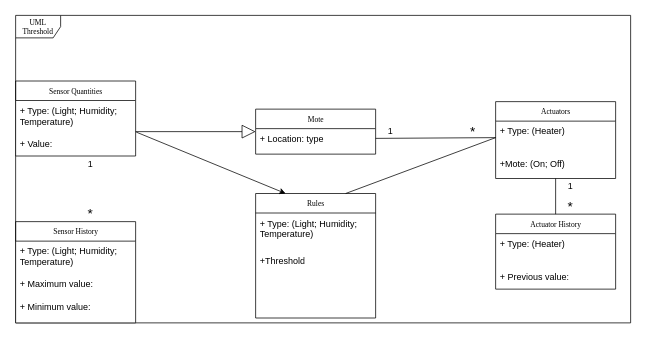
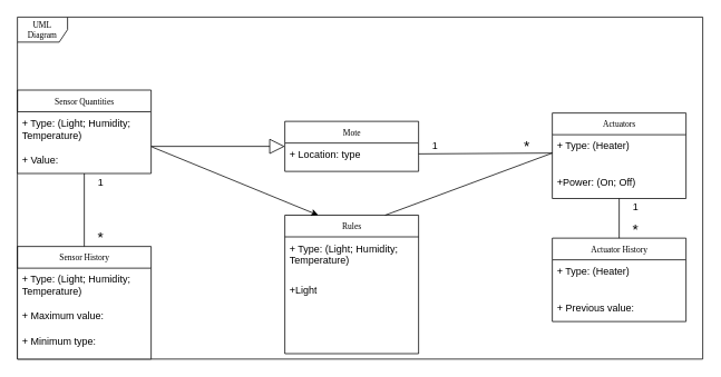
  <mxCell id="0" />
  <mxCell id="1" parent="0" />
- <mxCell id="2" value="UML Threshold" style="shape=umlFrame;whiteSpace=wrap;html=1;rounded=0;shadow=0;comic=0;labelBackgroundColor=none;strokeWidth=1;fontFamily=Verdana;fontSize=10;align=center;" parent="1" vertex="1"><mxGeometry x="20" y="20" width="820" height="410" as="geometry" /></mxCell>
+ <mxCell id="2" value="UML Diagram" style="shape=umlFrame;whiteSpace=wrap;html=1;rounded=0;shadow=0;comic=0;labelBackgroundColor=none;strokeWidth=1;fontFamily=Verdana;fontSize=10;align=center;" parent="1" vertex="1"><mxGeometry x="20" y="20" width="820" height="410" as="geometry" /></mxCell>
  <mxCell id="3" value="Sensor Quantities" style="swimlane;html=1;fontStyle=0;childLayout=stackLayout;horizontal=1;startSize=26;fillColor=none;horizontalStack=0;resizeParent=1;resizeLast=0;collapsible=1;marginBottom=0;swimlaneFillColor=#ffffff;rounded=0;shadow=0;comic=0;labelBackgroundColor=none;strokeWidth=1;fontFamily=Verdana;fontSize=10;align=center;" parent="1" vertex="1"><mxGeometry x="20" y="107.5" width="160" height="100" as="geometry" /></mxCell>
  <mxCell id="4" value="+ Type: (Light; Humidity; Temperature)" style="text;html=1;strokeColor=none;fillColor=none;align=left;verticalAlign=top;spacingLeft=4;spacingRight=4;whiteSpace=wrap;overflow=hidden;rotatable=0;points=[[0,0.5],[1,0.5]];portConstraint=eastwest;" parent="3" vertex="1"><mxGeometry y="26" width="160" height="44" as="geometry" /></mxCell>
  <mxCell id="5" value="+ Value:" style="text;html=1;strokeColor=none;fillColor=none;align=left;verticalAlign=top;spacingLeft=4;spacingRight=4;whiteSpace=wrap;overflow=hidden;rotatable=0;points=[[0,0.5],[1,0.5]];portConstraint=eastwest;" parent="3" vertex="1"><mxGeometry y="70" width="160" height="30" as="geometry" /></mxCell>
  <mxCell id="6" value="Actuators" style="swimlane;html=1;fontStyle=0;childLayout=stackLayout;horizontal=1;startSize=26;fillColor=none;horizontalStack=0;resizeParent=1;resizeLast=0;collapsible=1;marginBottom=0;swimlaneFillColor=#ffffff;rounded=0;shadow=0;comic=0;labelBackgroundColor=none;strokeWidth=1;fontFamily=Verdana;fontSize=10;align=center;" parent="1" vertex="1"><mxGeometry x="660" y="135" width="160" height="102.5" as="geometry" /></mxCell>
  <mxCell id="7" value="+ Type: (Heater)" style="text;html=1;strokeColor=none;fillColor=none;align=left;verticalAlign=top;spacingLeft=4;spacingRight=4;whiteSpace=wrap;overflow=hidden;rotatable=0;points=[[0,0.5],[1,0.5]];portConstraint=eastwest;" parent="6" vertex="1"><mxGeometry y="26" width="160" height="44" as="geometry" /></mxCell>
- <mxCell id="8" value="+Mote: (On; Off)" style="text;html=1;strokeColor=none;fillColor=none;align=left;verticalAlign=top;spacingLeft=4;spacingRight=4;whiteSpace=wrap;overflow=hidden;rotatable=0;points=[[0,0.5],[1,0.5]];portConstraint=eastwest;" parent="6" vertex="1"><mxGeometry y="70" width="160" height="30" as="geometry" /></mxCell>
+ <mxCell id="8" value="+Power: (On; Off)" style="text;html=1;strokeColor=none;fillColor=none;align=left;verticalAlign=top;spacingLeft=4;spacingRight=4;whiteSpace=wrap;overflow=hidden;rotatable=0;points=[[0,0.5],[1,0.5]];portConstraint=eastwest;" parent="6" vertex="1"><mxGeometry y="70" width="160" height="30" as="geometry" /></mxCell>
  <mxCell id="9" value="Mote" style="swimlane;html=1;fontStyle=0;childLayout=stackLayout;horizontal=1;startSize=26;fillColor=none;horizontalStack=0;resizeParent=1;resizeLast=0;collapsible=1;marginBottom=0;swimlaneFillColor=#ffffff;rounded=0;shadow=0;comic=0;labelBackgroundColor=none;strokeWidth=1;fontFamily=Verdana;fontSize=10;align=center;" parent="1" vertex="1"><mxGeometry x="340" y="145" width="160" height="60" as="geometry" /></mxCell>
  <mxCell id="10" value="+ Location: type" style="text;html=1;strokeColor=none;fillColor=none;align=left;verticalAlign=top;spacingLeft=4;spacingRight=4;whiteSpace=wrap;overflow=hidden;rotatable=0;points=[[0,0.5],[1,0.5]];portConstraint=eastwest;" parent="9" vertex="1"><mxGeometry y="26" width="160" height="26" as="geometry" /></mxCell>
  <mxCell id="11" value="" style="endArrow=block;endSize=16;endFill=0;html=1;" parent="1" edge="1"><mxGeometry width="160" relative="1" as="geometry"><mxPoint x="180" y="175" as="sourcePoint" /><mxPoint x="340" y="175" as="targetPoint" /></mxGeometry></mxCell>
  <mxCell id="12" value="Sensor History" style="swimlane;html=1;fontStyle=0;childLayout=stackLayout;horizontal=1;startSize=26;fillColor=none;horizontalStack=0;resizeParent=1;resizeLast=0;collapsible=1;marginBottom=0;swimlaneFillColor=#ffffff;rounded=0;shadow=0;comic=0;labelBackgroundColor=none;strokeWidth=1;fontFamily=Verdana;fontSize=10;align=center;" parent="1" vertex="1"><mxGeometry x="20" y="295" width="160" height="135" as="geometry" /></mxCell>
  <mxCell id="13" value="+ Type: (Light; Humidity; Temperature)" style="text;html=1;strokeColor=none;fillColor=none;align=left;verticalAlign=top;spacingLeft=4;spacingRight=4;whiteSpace=wrap;overflow=hidden;rotatable=0;points=[[0,0.5],[1,0.5]];portConstraint=eastwest;" parent="12" vertex="1"><mxGeometry y="26" width="160" height="44" as="geometry" /></mxCell>
  <mxCell id="14" value="+ Maximum value:" style="text;html=1;strokeColor=none;fillColor=none;align=left;verticalAlign=top;spacingLeft=4;spacingRight=4;whiteSpace=wrap;overflow=hidden;rotatable=0;points=[[0,0.5],[1,0.5]];portConstraint=eastwest;" parent="12" vertex="1"><mxGeometry y="70" width="160" height="30" as="geometry" /></mxCell>
- <mxCell id="15" value="+ Minimum value:" style="text;html=1;strokeColor=none;fillColor=none;align=left;verticalAlign=top;spacingLeft=4;spacingRight=4;whiteSpace=wrap;overflow=hidden;rotatable=0;points=[[0,0.5],[1,0.5]];portConstraint=eastwest;" parent="12" vertex="1"><mxGeometry y="100" width="160" height="30" as="geometry" /></mxCell>
+ <mxCell id="15" value="+ Minimum type:" style="text;html=1;strokeColor=none;fillColor=none;align=left;verticalAlign=top;spacingLeft=4;spacingRight=4;whiteSpace=wrap;overflow=hidden;rotatable=0;points=[[0,0.5],[1,0.5]];portConstraint=eastwest;" parent="12" vertex="1"><mxGeometry y="100" width="160" height="30" as="geometry" /></mxCell>
+ <mxCell id="16" value="" style="endArrow=none;html=1;exitX=0.5;exitY=0;exitDx=0;exitDy=0;entryX=0.5;entryY=1;entryDx=0;entryDy=0;" parent="1" source="12" target="3" edge="1"><mxGeometry width="50" height="50" relative="1" as="geometry"><mxPoint x="380" y="315" as="sourcePoint" /><mxPoint x="430" y="265" as="targetPoint" /></mxGeometry></mxCell>
  <mxCell id="17" value="" style="endArrow=none;html=1;exitX=1;exitY=0.5;exitDx=0;exitDy=0;entryX=0;entryY=0.5;entryDx=0;entryDy=0;" parent="1" source="10" target="7" edge="1"><mxGeometry width="50" height="50" relative="1" as="geometry"><mxPoint x="550" y="175" as="sourcePoint" /><mxPoint x="600" y="125" as="targetPoint" /></mxGeometry></mxCell>
  <mxCell id="18" value="Actuator History" style="swimlane;html=1;fontStyle=0;childLayout=stackLayout;horizontal=1;startSize=26;fillColor=none;horizontalStack=0;resizeParent=1;resizeLast=0;collapsible=1;marginBottom=0;swimlaneFillColor=#ffffff;rounded=0;shadow=0;comic=0;labelBackgroundColor=none;strokeWidth=1;fontFamily=Verdana;fontSize=10;align=center;" parent="1" vertex="1"><mxGeometry x="660" y="285" width="160" height="100" as="geometry" /></mxCell>
  <mxCell id="19" value="+ Type: (Heater)" style="text;html=1;strokeColor=none;fillColor=none;align=left;verticalAlign=top;spacingLeft=4;spacingRight=4;whiteSpace=wrap;overflow=hidden;rotatable=0;points=[[0,0.5],[1,0.5]];portConstraint=eastwest;" parent="18" vertex="1"><mxGeometry y="26" width="160" height="44" as="geometry" /></mxCell>
  <mxCell id="20" value="+ Previous value:" style="text;html=1;strokeColor=none;fillColor=none;align=left;verticalAlign=top;spacingLeft=4;spacingRight=4;whiteSpace=wrap;overflow=hidden;rotatable=0;points=[[0,0.5],[1,0.5]];portConstraint=eastwest;" parent="18" vertex="1"><mxGeometry y="70" width="160" height="30" as="geometry" /></mxCell>
  <mxCell id="21" value="" style="endArrow=none;html=1;exitX=0.5;exitY=0;exitDx=0;exitDy=0;" parent="1" source="18" edge="1"><mxGeometry width="50" height="50" relative="1" as="geometry"><mxPoint x="690" y="287.5" as="sourcePoint" /><mxPoint x="740" y="237.5" as="targetPoint" /></mxGeometry></mxCell>
  <mxCell id="22" value="1" style="text;html=1;strokeColor=none;fillColor=none;align=center;verticalAlign=middle;whiteSpace=wrap;rounded=0;" parent="1" vertex="1"><mxGeometry x="500" y="165" width="40" height="20" as="geometry" /></mxCell>
  <mxCell id="23" value="&lt;font style=&quot;font-size: 18px&quot;&gt;*&lt;/font&gt;" style="text;html=1;strokeColor=none;fillColor=none;align=center;verticalAlign=middle;whiteSpace=wrap;rounded=0;" parent="1" vertex="1"><mxGeometry x="610" y="165" width="40" height="20" as="geometry" /></mxCell>
  <mxCell id="24" value="1" style="text;html=1;strokeColor=none;fillColor=none;align=center;verticalAlign=middle;whiteSpace=wrap;rounded=0;" parent="1" vertex="1"><mxGeometry x="740" y="237.5" width="40" height="20" as="geometry" /></mxCell>
  <mxCell id="25" value="&lt;font style=&quot;font-size: 18px&quot;&gt;*&lt;/font&gt;" style="text;html=1;strokeColor=none;fillColor=none;align=center;verticalAlign=middle;whiteSpace=wrap;rounded=0;" parent="1" vertex="1"><mxGeometry x="740" y="265" width="40" height="20" as="geometry" /></mxCell>
  <mxCell id="26" value="&lt;font style=&quot;font-size: 18px&quot;&gt;*&lt;/font&gt;" style="text;html=1;strokeColor=none;fillColor=none;align=center;verticalAlign=middle;whiteSpace=wrap;rounded=0;" parent="1" vertex="1"><mxGeometry x="100" y="275" width="40" height="20" as="geometry" /></mxCell>
  <mxCell id="27" value="1" style="text;html=1;strokeColor=none;fillColor=none;align=center;verticalAlign=middle;whiteSpace=wrap;rounded=0;" parent="1" vertex="1"><mxGeometry x="100" y="207.5" width="40" height="20" as="geometry" /></mxCell>
  <mxCell id="28" value="Rules" style="swimlane;html=1;fontStyle=0;childLayout=stackLayout;horizontal=1;startSize=26;fillColor=none;horizontalStack=0;resizeParent=1;resizeLast=0;collapsible=1;marginBottom=0;swimlaneFillColor=#ffffff;rounded=0;shadow=0;comic=0;labelBackgroundColor=none;strokeWidth=1;fontFamily=Verdana;fontSize=10;align=center;" parent="1" vertex="1"><mxGeometry x="340" y="257.5" width="160" height="166" as="geometry" /></mxCell>
  <mxCell id="29" value="+ Type: (Light; Humidity; Temperature)" style="text;html=1;strokeColor=none;fillColor=none;align=left;verticalAlign=top;spacingLeft=4;spacingRight=4;whiteSpace=wrap;overflow=hidden;rotatable=0;points=[[0,0.5],[1,0.5]];portConstraint=eastwest;" parent="28" vertex="1"><mxGeometry y="26" width="160" height="50" as="geometry" /></mxCell>
- <mxCell id="30" value="+Threshold" style="text;html=1;strokeColor=none;fillColor=none;align=left;verticalAlign=top;spacingLeft=4;spacingRight=4;whiteSpace=wrap;overflow=hidden;rotatable=0;points=[[0,0.5],[1,0.5]];portConstraint=eastwest;" parent="28" vertex="1"><mxGeometry y="76" width="160" height="44" as="geometry" /></mxCell>
+ <mxCell id="30" value="+Light" style="text;html=1;strokeColor=none;fillColor=none;align=left;verticalAlign=top;spacingLeft=4;spacingRight=4;whiteSpace=wrap;overflow=hidden;rotatable=0;points=[[0,0.5],[1,0.5]];portConstraint=eastwest;" parent="28" vertex="1"><mxGeometry y="76" width="160" height="44" as="geometry" /></mxCell>
  <mxCell id="31" value="" style="endArrow=none;html=1;exitX=0.75;exitY=0;exitDx=0;exitDy=0;entryX=0;entryY=0.5;entryDx=0;entryDy=0;" parent="1" source="28" target="7" edge="1"><mxGeometry width="50" height="50" relative="1" as="geometry"><mxPoint x="470" y="237.5" as="sourcePoint" /><mxPoint x="630" y="236.5" as="targetPoint" /></mxGeometry></mxCell>
  <mxCell id="32" value="" style="endArrow=classic;html=1;exitX=1.005;exitY=-0.063;exitDx=0;exitDy=0;entryX=0.25;entryY=0;entryDx=0;entryDy=0;exitPerimeter=0;" parent="1" source="5" target="28" edge="1"><mxGeometry width="50" height="50" relative="1" as="geometry"><mxPoint x="190" y="237.5" as="sourcePoint" /><mxPoint x="350" y="236.5" as="targetPoint" /></mxGeometry></mxCell>
